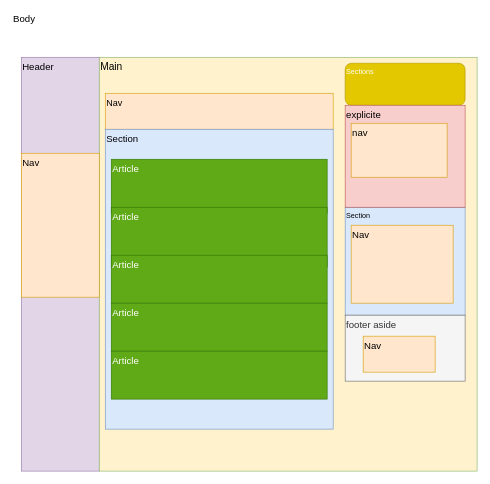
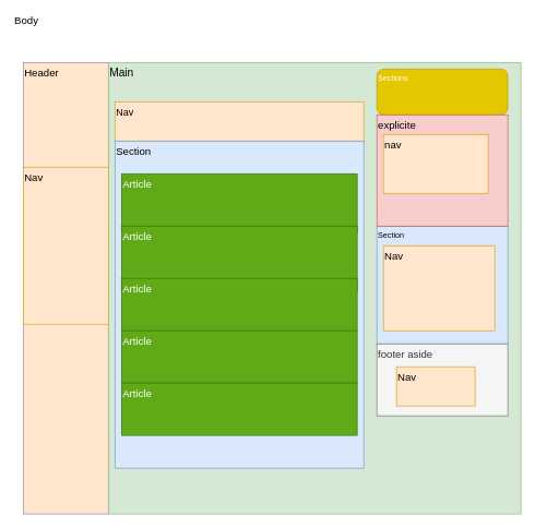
  <mxCell id="0" />
  <mxCell id="1" parent="0" />
- <mxCell id="2" value="Header" style="rounded=0;whiteSpace=wrap;html=1;align=left;verticalAlign=top;fontSize=16;fillColor=#e1d5e7;strokeColor=#9673a6;" vertex="1" parent="1"><mxGeometry x="35" y="95" width="130" height="690" as="geometry" /></mxCell>
- <mxCell id="3" value="&lt;div style=&quot;font-size: 17px;&quot; align=&quot;left&quot;&gt;Main&lt;/div&gt;" style="rounded=0;whiteSpace=wrap;html=1;align=left;verticalAlign=top;fontSize=17;fillColor=#fff2cc;strokeColor=#82b366;" vertex="1" parent="1"><mxGeometry x="165" y="95" width="630" height="690" as="geometry" /></mxCell>
+ <mxCell id="2" value="Header" style="rounded=0;whiteSpace=wrap;html=1;align=left;verticalAlign=top;fontSize=16;fillColor=#ffe6cc;strokeColor=#9673a6;" vertex="1" parent="1"><mxGeometry x="35" y="95" width="130" height="690" as="geometry" /></mxCell>
+ <mxCell id="3" value="&lt;div style=&quot;font-size: 17px;&quot; align=&quot;left&quot;&gt;Main&lt;/div&gt;" style="rounded=0;whiteSpace=wrap;html=1;align=left;verticalAlign=top;fontSize=17;fillColor=#d5e8d4;strokeColor=#82b366;" vertex="1" parent="1"><mxGeometry x="165" y="95" width="630" height="690" as="geometry" /></mxCell>
  <mxCell id="4" value="Nav" style="rounded=0;whiteSpace=wrap;html=1;align=left;verticalAlign=top;fontSize=15;fillColor=#ffe6cc;strokeColor=#d79b00;" vertex="1" parent="1"><mxGeometry x="175" y="155" width="380" height="60" as="geometry" /></mxCell>
  <mxCell id="5" value="Sections" style="whiteSpace=wrap;html=1;align=left;verticalAlign=top;fillColor=#e3c800;strokeColor=#B09500;fontColor=#ffffff;rounded=1;" vertex="1" parent="1"><mxGeometry x="575" y="105" width="200" height="70" as="geometry" /></mxCell>
  <mxCell id="6" value="Section" style="rounded=0;whiteSpace=wrap;html=1;align=left;verticalAlign=top;fillColor=#dae8fc;strokeColor=#6c8ebf;" vertex="1" parent="1"><mxGeometry x="575" y="345" width="200" height="180" as="geometry" /></mxCell>
  <mxCell id="7" value="&lt;font style=&quot;font-size: 16px&quot;&gt;Section&lt;/font&gt;" style="rounded=0;whiteSpace=wrap;html=1;align=left;verticalAlign=top;fillColor=#dae8fc;strokeColor=#6c8ebf;" vertex="1" parent="1"><mxGeometry x="175" y="215" width="380" height="500" as="geometry" /></mxCell>
  <mxCell id="8" value="explicite" style="rounded=0;whiteSpace=wrap;html=1;fontSize=16;align=left;verticalAlign=top;fillColor=#f8cecc;strokeColor=#b85450;" vertex="1" parent="1"><mxGeometry x="575" y="175" width="200" height="170" as="geometry" /></mxCell>
  <mxCell id="9" value="nav" style="rounded=0;whiteSpace=wrap;html=1;fontSize=16;align=left;verticalAlign=top;fillColor=#ffe6cc;strokeColor=#d79b00;" vertex="1" parent="1"><mxGeometry x="585" y="205" width="160" height="90" as="geometry" /></mxCell>
  <mxCell id="10" value="Nav" style="rounded=0;whiteSpace=wrap;html=1;fontSize=16;align=left;verticalAlign=top;fillColor=#ffe6cc;strokeColor=#d79b00;" vertex="1" parent="1"><mxGeometry x="585" y="375" width="170" height="130" as="geometry" /></mxCell>
  <mxCell id="11" value="footer aside" style="rounded=0;whiteSpace=wrap;html=1;fontSize=16;align=left;verticalAlign=top;fillColor=#f5f5f5;strokeColor=#666666;fontColor=#333333;" vertex="1" parent="1"><mxGeometry x="575" y="525" width="200" height="110" as="geometry" /></mxCell>
  <mxCell id="12" value="Nav" style="rounded=0;whiteSpace=wrap;html=1;fontSize=16;align=left;verticalAlign=top;fillColor=#ffe6cc;strokeColor=#d79b00;" vertex="1" parent="1"><mxGeometry x="605" y="560" width="120" height="60" as="geometry" /></mxCell>
  <mxCell id="13" value="Nav" style="rounded=0;whiteSpace=wrap;html=1;fontSize=16;align=left;verticalAlign=top;fillColor=#ffe6cc;strokeColor=#d79b00;" vertex="1" parent="1"><mxGeometry x="35" y="255" width="130" height="240" as="geometry" /></mxCell>
  <mxCell id="14" value="Article" style="rounded=0;whiteSpace=wrap;html=1;fontSize=16;align=left;verticalAlign=top;fillColor=#60a917;strokeColor=#2D7600;fontColor=#ffffff;" vertex="1" parent="1"><mxGeometry x="185" y="265" width="360" height="90" as="geometry" /></mxCell>
  <mxCell id="15" value="Article" style="rounded=0;whiteSpace=wrap;html=1;fontSize=16;align=left;verticalAlign=top;fillColor=#60a917;strokeColor=#2D7600;fontColor=#ffffff;" vertex="1" parent="1"><mxGeometry x="185" y="345" width="360" height="100" as="geometry" /></mxCell>
  <mxCell id="16" value="Article" style="rounded=0;whiteSpace=wrap;html=1;fontSize=16;align=left;verticalAlign=top;fillColor=#60a917;strokeColor=#2D7600;fontColor=#ffffff;" vertex="1" parent="1"><mxGeometry x="185" y="425" width="360" height="80" as="geometry" /></mxCell>
  <mxCell id="17" value="Article" style="rounded=0;whiteSpace=wrap;html=1;fontSize=16;align=left;verticalAlign=top;fillColor=#60a917;strokeColor=#2D7600;fontColor=#ffffff;" vertex="1" parent="1"><mxGeometry x="185" y="505" width="360" height="80" as="geometry" /></mxCell>
  <mxCell id="18" value="Article" style="rounded=0;whiteSpace=wrap;html=1;fontSize=16;align=left;verticalAlign=top;fillColor=#60a917;strokeColor=#2D7600;fontColor=#ffffff;" vertex="1" parent="1"><mxGeometry x="185" y="585" width="360" height="80" as="geometry" /></mxCell>
  <mxCell id="19" value="Body" style="text;html=1;strokeColor=none;fillColor=none;align=center;verticalAlign=middle;whiteSpace=wrap;rounded=0;glass=0;fontSize=16;" vertex="1" parent="1"><mxGeometry x="20" y="20" width="40" height="20" as="geometry" /></mxCell>
